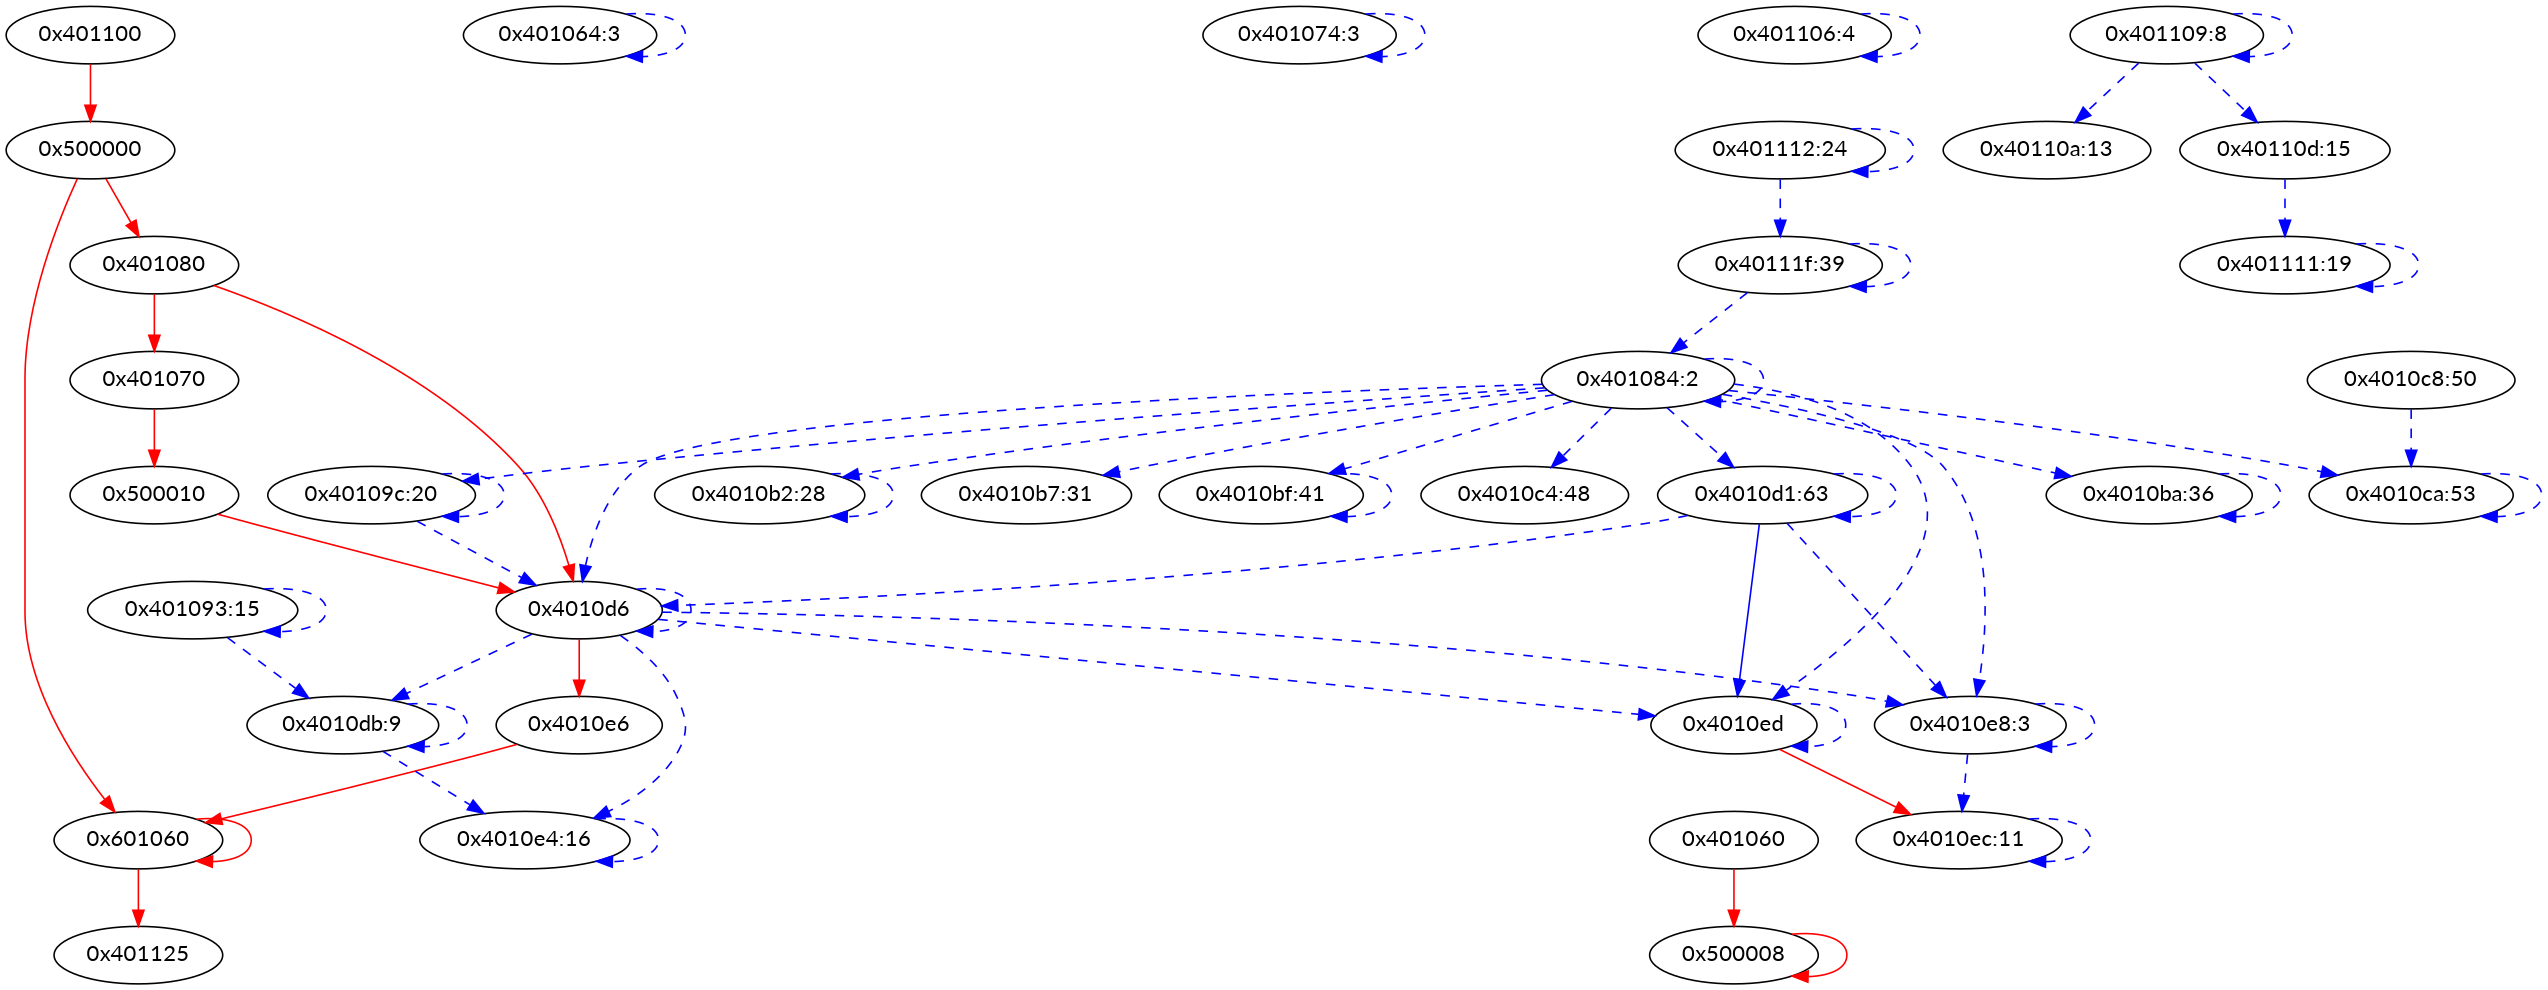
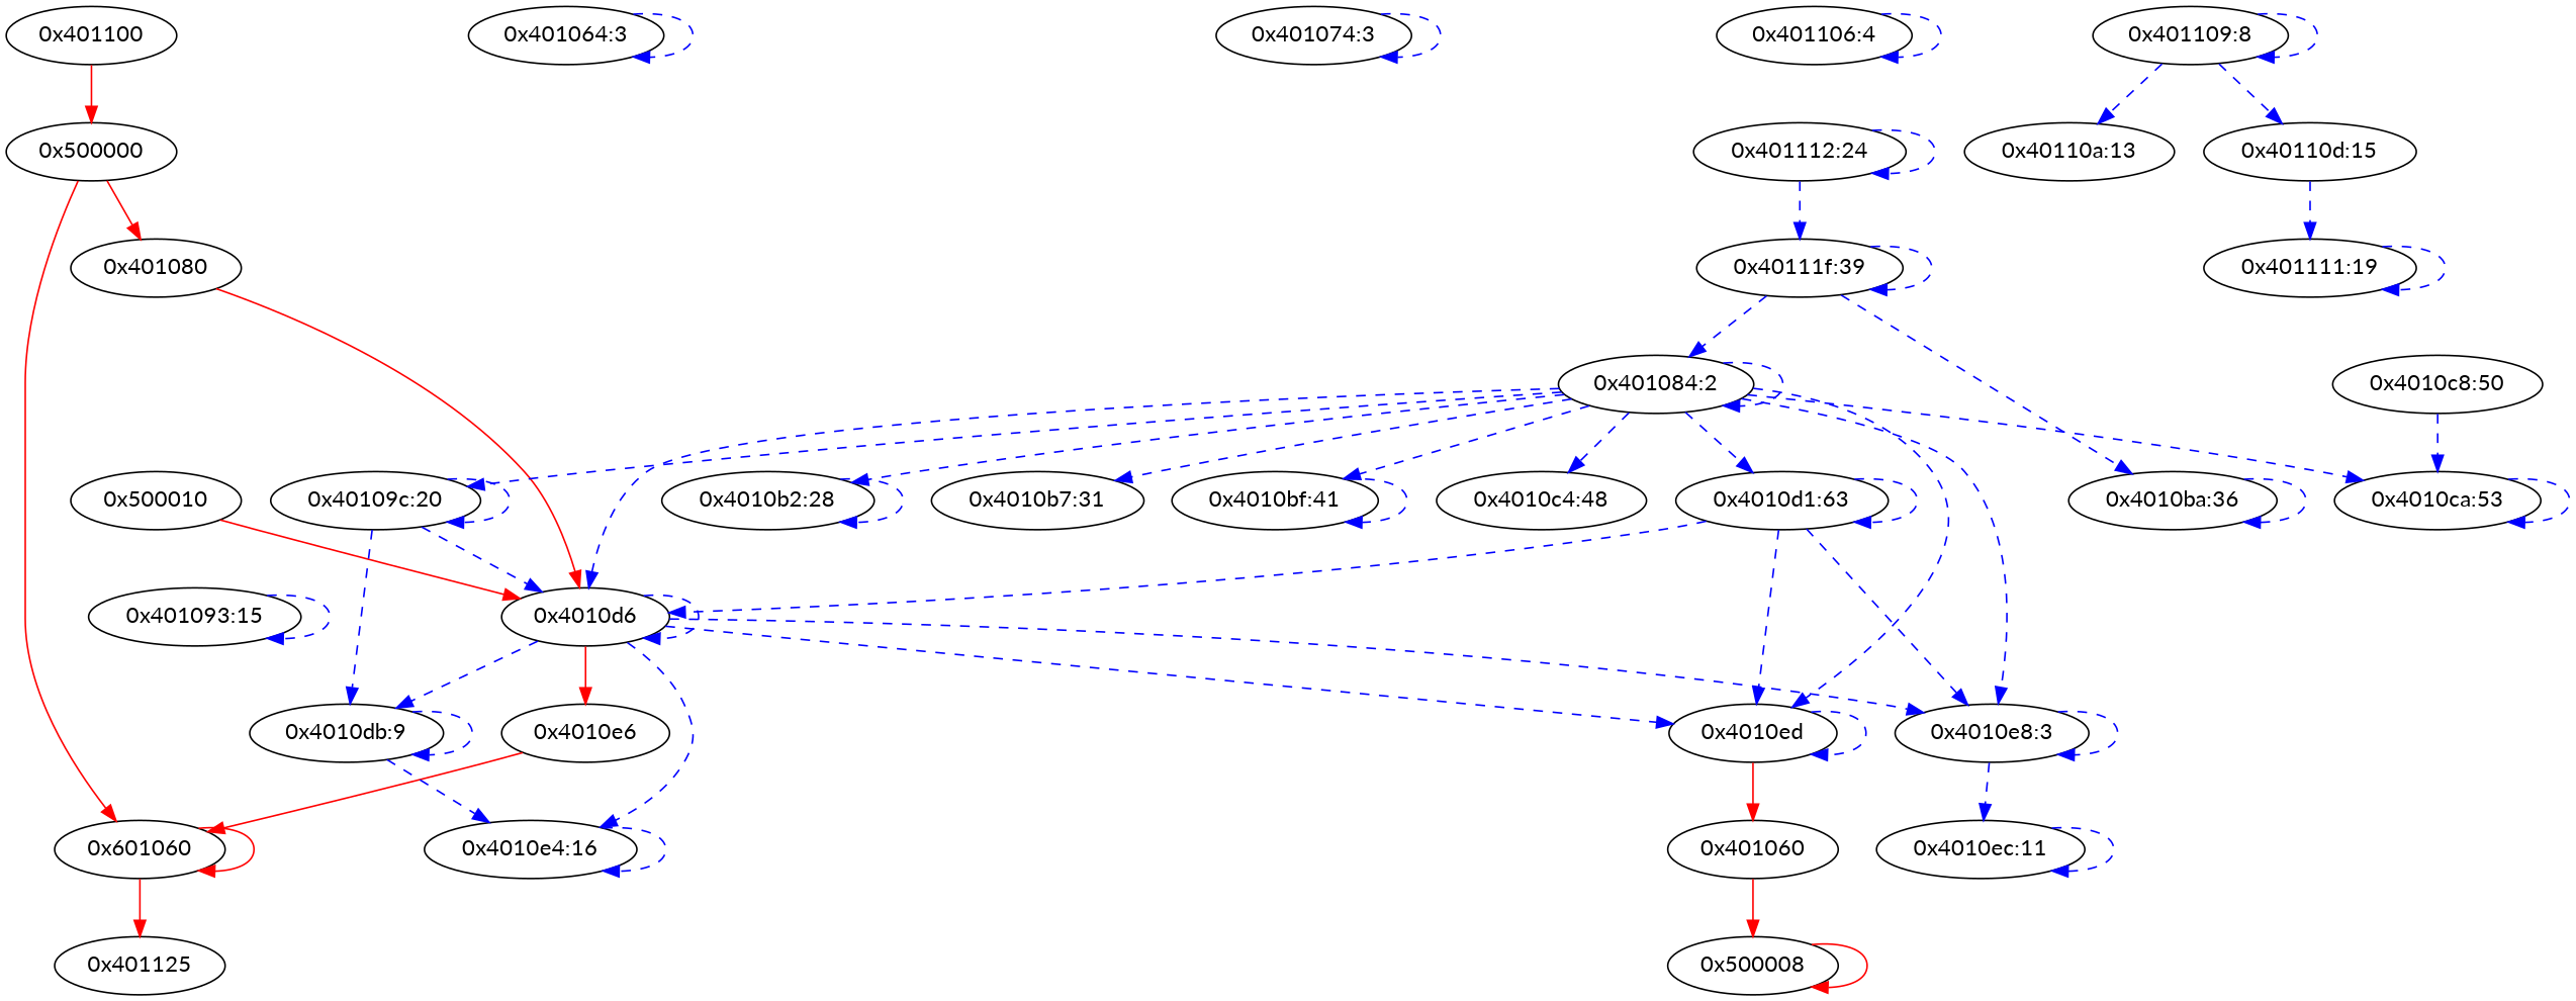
  digraph {
    fontname=Lato
    node [fontname=Lato]
    edge [color=blue fontname=Lato style=dashed type=data]
    n1 [label="0x401100"]
    n2 [label="0x500000"]
    n3 [label="0x401080"]
    n4 [label="0x601060"]
-   n5 [label="0x401070"]
    n6 [label="0x4010d6"]
    n7 [label="0x401125"]
    n8 [label="0x500010"]
    n9 [label="0x4010e6"]
    n10 [label="0x4010ed"]
    n11 [label="0x4010e8:3"]
    n12 [label="0x4010db:9"]
    n13 [label="0x4010e4:16"]
    n14 [label="0x401060"]
    n15 [label="0x4010ec:11"]
    n16 [label="0x500008"]
    n17 [label="0x401064:3"]
    n18 [label="0x401074:3"]
    n19 [label="0x401084:2"]
    n20 [label="0x40109c:20"]
    n21 [label="0x4010b2:28"]
    n22 [label="0x4010b7:31"]
    n23 [label="0x4010ba:36"]
    n24 [label="0x4010bf:41"]
    n25 [label="0x4010c4:48"]
    n26 [label="0x4010ca:53"]
    n27 [label="0x4010d1:63"]
    n28 [label="0x401093:15"]
    n29 [label="0x4010c8:50"]
    n30 [label="0x401106:4"]
    n31 [label="0x401109:8"]
    n32 [label="0x40110a:13"]
    n33 [label="0x40110d:15"]
    n34 [label="0x401111:19"]
    n35 [label="0x401112:24"]
    n36 [label="0x40111f:39"]
    n1 -> n2 [color=red style=solid type=control]
    n2 -> n3 [color=red style=solid type=control]
    n2 -> n4 [color=red style=solid type=control]
-   n3 -> n5 [color=red style=solid type=control]
    n3 -> n6 [color=red style=solid type=control]
    n4 -> n4 [color=red style=solid type=control]
    n4 -> n7 [color=red style=solid type=control]
-   n5 -> n8 [color=red style=solid type=control]
    n6 -> n6
    n6 -> n9 [color=red style=solid type=control]
    n6 -> n10
    n6 -> n11
    n6 -> n12
    n6 -> n13
    n8 -> n6 [color=red style=solid type=control]
    n9 -> n4 [color=red style=solid type=control]
    n10 -> n10
-   n10 -> n15 [color=red style=solid type=control]
+   n10 -> n14 [color=red style=solid type=control]
    n11 -> n11
    n11 -> n15
    n12 -> n12
    n12 -> n13
    n13 -> n13
    n14 -> n16 [color=red style=solid type=control]
    n15 -> n15
    n16 -> n16 [color=red style=solid type=control]
    n17 -> n17
    n18 -> n18
    n19 -> n6
    n19 -> n10
    n19 -> n11
    n19 -> n19
    n19 -> n20
    n19 -> n21
    n19 -> n22
-   n19 -> n23
+   n36 -> n23
    n19 -> n24
    n19 -> n25
    n19 -> n26
    n19 -> n27
    n20 -> n6
    n20 -> n20
    n21 -> n21
    n23 -> n23
    n24 -> n24
    n26 -> n26
    n27 -> n6
-   n27 -> n10 [style=solid]
+   n27 -> n10
    n27 -> n11
    n27 -> n27
-   n28 -> n12
+   n20 -> n12
    n28 -> n28
    n29 -> n26
    n30 -> n30
    n31 -> n31
    n31 -> n32
    n31 -> n33
    n33 -> n34
    n34 -> n34
    n35 -> n35
    n35 -> n36
    n36 -> n19
    n36 -> n36
  }
